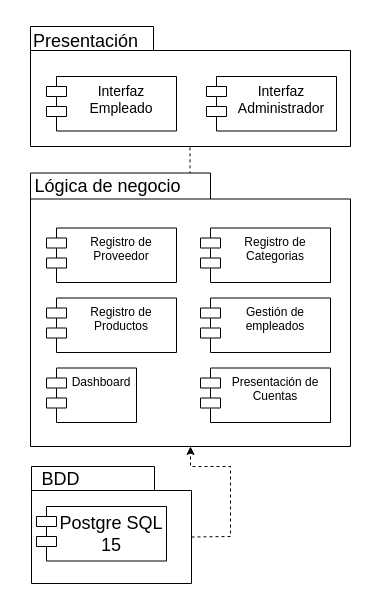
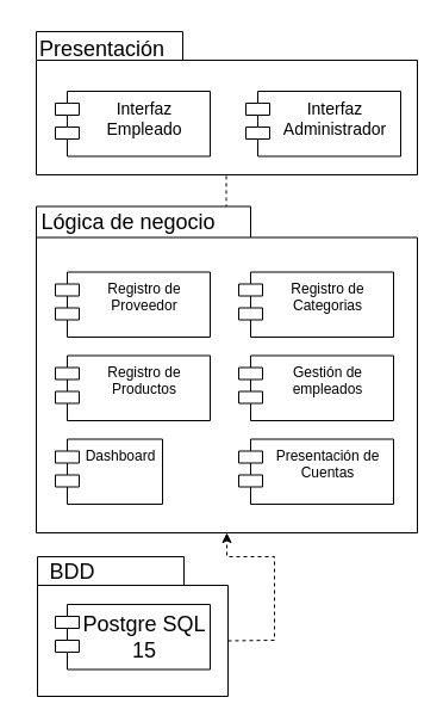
  <mxCell id="0" />
  <mxCell id="1" parent="0" />
  <mxCell id="2" value="" style="endArrow=none;dashed=1;html=1;rounded=0;exitX=0.532;exitY=0.159;exitDx=0;exitDy=0;exitPerimeter=0;" edge="1" parent="1"><mxGeometry width="50" height="50" relative="1" as="geometry"><mxPoint x="189.498" y="245.855" as="sourcePoint" /><mxPoint x="189.53" y="136" as="targetPoint" /><Array as="points"><mxPoint x="189.53" y="166" /></Array></mxGeometry></mxCell>
  <mxCell id="3" value="" style="shape=folder;fontStyle=1;spacingTop=10;tabWidth=123;tabHeight=24;tabPosition=left;html=1;rounded=0;shadow=0;comic=0;labelBackgroundColor=none;strokeColor=#000000;strokeWidth=1;fillColor=#ffffff;fontFamily=Verdana;fontSize=10;fontColor=#000000;align=center;" vertex="1" parent="1"><mxGeometry x="30" y="26" width="320" height="120" as="geometry" /></mxCell>
  <mxCell id="4" value="&lt;font style=&quot;font-size: 14px;&quot;&gt;Interfaz Empleado&lt;/font&gt;" style="shape=module;align=left;spacingLeft=20;align=center;verticalAlign=top;whiteSpace=wrap;html=1;" vertex="1" parent="1"><mxGeometry x="46" y="76" width="130" height="54.5" as="geometry" /></mxCell>
  <mxCell id="5" value="&lt;font style=&quot;font-size: 14px;&quot;&gt;Interfaz Administrador&lt;/font&gt;" style="shape=module;align=left;spacingLeft=20;align=center;verticalAlign=top;whiteSpace=wrap;html=1;" vertex="1" parent="1"><mxGeometry x="206" y="76" width="130" height="54.5" as="geometry" /></mxCell>
  <mxCell id="6" value="" style="shape=folder;fontStyle=1;spacingTop=10;tabWidth=180;tabHeight=26;tabPosition=left;html=1;rounded=0;shadow=0;comic=0;labelBackgroundColor=none;strokeColor=#000000;strokeWidth=1;fillColor=#ffffff;fontFamily=Verdana;fontSize=10;fontColor=#000000;align=center;" vertex="1" parent="1"><mxGeometry x="30" y="172.5" width="320" height="273.5" as="geometry" /></mxCell>
  <mxCell id="7" value="Registro de Proveedor" style="shape=module;align=left;spacingLeft=20;align=center;verticalAlign=top;whiteSpace=wrap;html=1;" vertex="1" parent="1"><mxGeometry x="46" y="227.5" width="130" height="54.5" as="geometry" /></mxCell>
  <mxCell id="8" value="Registro de Categorias" style="shape=module;align=left;spacingLeft=20;align=center;verticalAlign=top;whiteSpace=wrap;html=1;" vertex="1" parent="1"><mxGeometry x="200" y="227.5" width="130" height="54.5" as="geometry" /></mxCell>
  <mxCell id="9" value="" style="shape=folder;fontStyle=1;spacingTop=10;tabWidth=123;tabHeight=24;tabPosition=left;html=1;rounded=0;shadow=0;comic=0;labelBackgroundColor=none;strokeColor=#000000;strokeWidth=1;fillColor=#ffffff;fontFamily=Verdana;fontSize=10;fontColor=#000000;align=center;" vertex="1" parent="1"><mxGeometry x="31" y="466" width="160" height="117" as="geometry" /></mxCell>
- <mxCell id="10" value="&lt;font style=&quot;font-size: 18px;&quot;&gt;Postgre SQL 15&lt;/font&gt;" style="shape=module;align=left;spacingLeft=20;align=center;verticalAlign=top;whiteSpace=wrap;html=1;" vertex="1" parent="1"><mxGeometry x="36" y="506" width="130" height="54.5" as="geometry" /></mxCell>
+ <mxCell id="10" value="&lt;font style=&quot;font-size: 18px;&quot;&gt;Postgre SQL 15&lt;/font&gt;" style="shape=module;align=left;spacingLeft=20;align=center;verticalAlign=top;whiteSpace=wrap;html=1;" vertex="1" parent="1"><mxGeometry x="46" y="506" width="130" height="54.5" as="geometry" /></mxCell>
  <mxCell id="11" value="&lt;font style=&quot;font-size: 18px;&quot;&gt;BDD&lt;/font&gt;" style="text;html=1;align=center;verticalAlign=middle;resizable=0;points=[];autosize=1;strokeColor=none;fillColor=none;" vertex="1" parent="1"><mxGeometry x="30" y="459" width="60" height="40" as="geometry" /></mxCell>
  <mxCell id="12" value="&lt;span style=&quot;font-size: 18px;&quot;&gt;Lógica de negocio&lt;/span&gt;" style="text;html=1;align=center;verticalAlign=middle;resizable=0;points=[];autosize=1;strokeColor=none;fillColor=none;" vertex="1" parent="1"><mxGeometry x="22" y="166" width="170" height="40" as="geometry" /></mxCell>
  <mxCell id="13" value="&lt;span style=&quot;font-size: 18px;&quot;&gt;Presentación&lt;/span&gt;" style="text;html=1;align=center;verticalAlign=middle;resizable=0;points=[];autosize=1;strokeColor=none;fillColor=none;" vertex="1" parent="1"><mxGeometry x="20" y="20.5" width="130" height="40" as="geometry" /></mxCell>
  <mxCell id="14" value="Gestión de empleados" style="shape=module;align=left;spacingLeft=20;align=center;verticalAlign=top;whiteSpace=wrap;html=1;" vertex="1" parent="1"><mxGeometry x="200" y="297.5" width="130" height="54.5" as="geometry" /></mxCell>
  <mxCell id="15" value="Registro de Productos" style="shape=module;align=left;spacingLeft=20;align=center;verticalAlign=top;whiteSpace=wrap;html=1;" vertex="1" parent="1"><mxGeometry x="46" y="297.5" width="130" height="54.5" as="geometry" /></mxCell>
  <mxCell id="16" value="Dashboard" style="shape=module;align=left;spacingLeft=20;align=center;verticalAlign=top;whiteSpace=wrap;html=1;" vertex="1" parent="1"><mxGeometry x="46" y="367.5" width="90" height="54.5" as="geometry" /></mxCell>
  <mxCell id="17" value="Presentación de Cuentas" style="shape=module;align=left;spacingLeft=20;align=center;verticalAlign=top;whiteSpace=wrap;html=1;" vertex="1" parent="1"><mxGeometry x="200" y="367.5" width="130" height="54.5" as="geometry" /></mxCell>
  <mxCell id="18" value="" style="endArrow=classic;html=1;rounded=0;dashed=1;exitX=0;exitY=0;exitDx=160;exitDy=70.5;exitPerimeter=0;entryX=0.5;entryY=1;entryDx=0;entryDy=0;entryPerimeter=0;" edge="1" parent="1" source="9" target="6"><mxGeometry width="50" height="50" relative="1" as="geometry"><mxPoint x="250" y="696" as="sourcePoint" /><mxPoint x="326" y="673.5" as="targetPoint" /><Array as="points"><mxPoint x="230" y="536" /><mxPoint x="230" y="506" /><mxPoint x="230" y="466" /><mxPoint x="190" y="466" /></Array></mxGeometry></mxCell>
